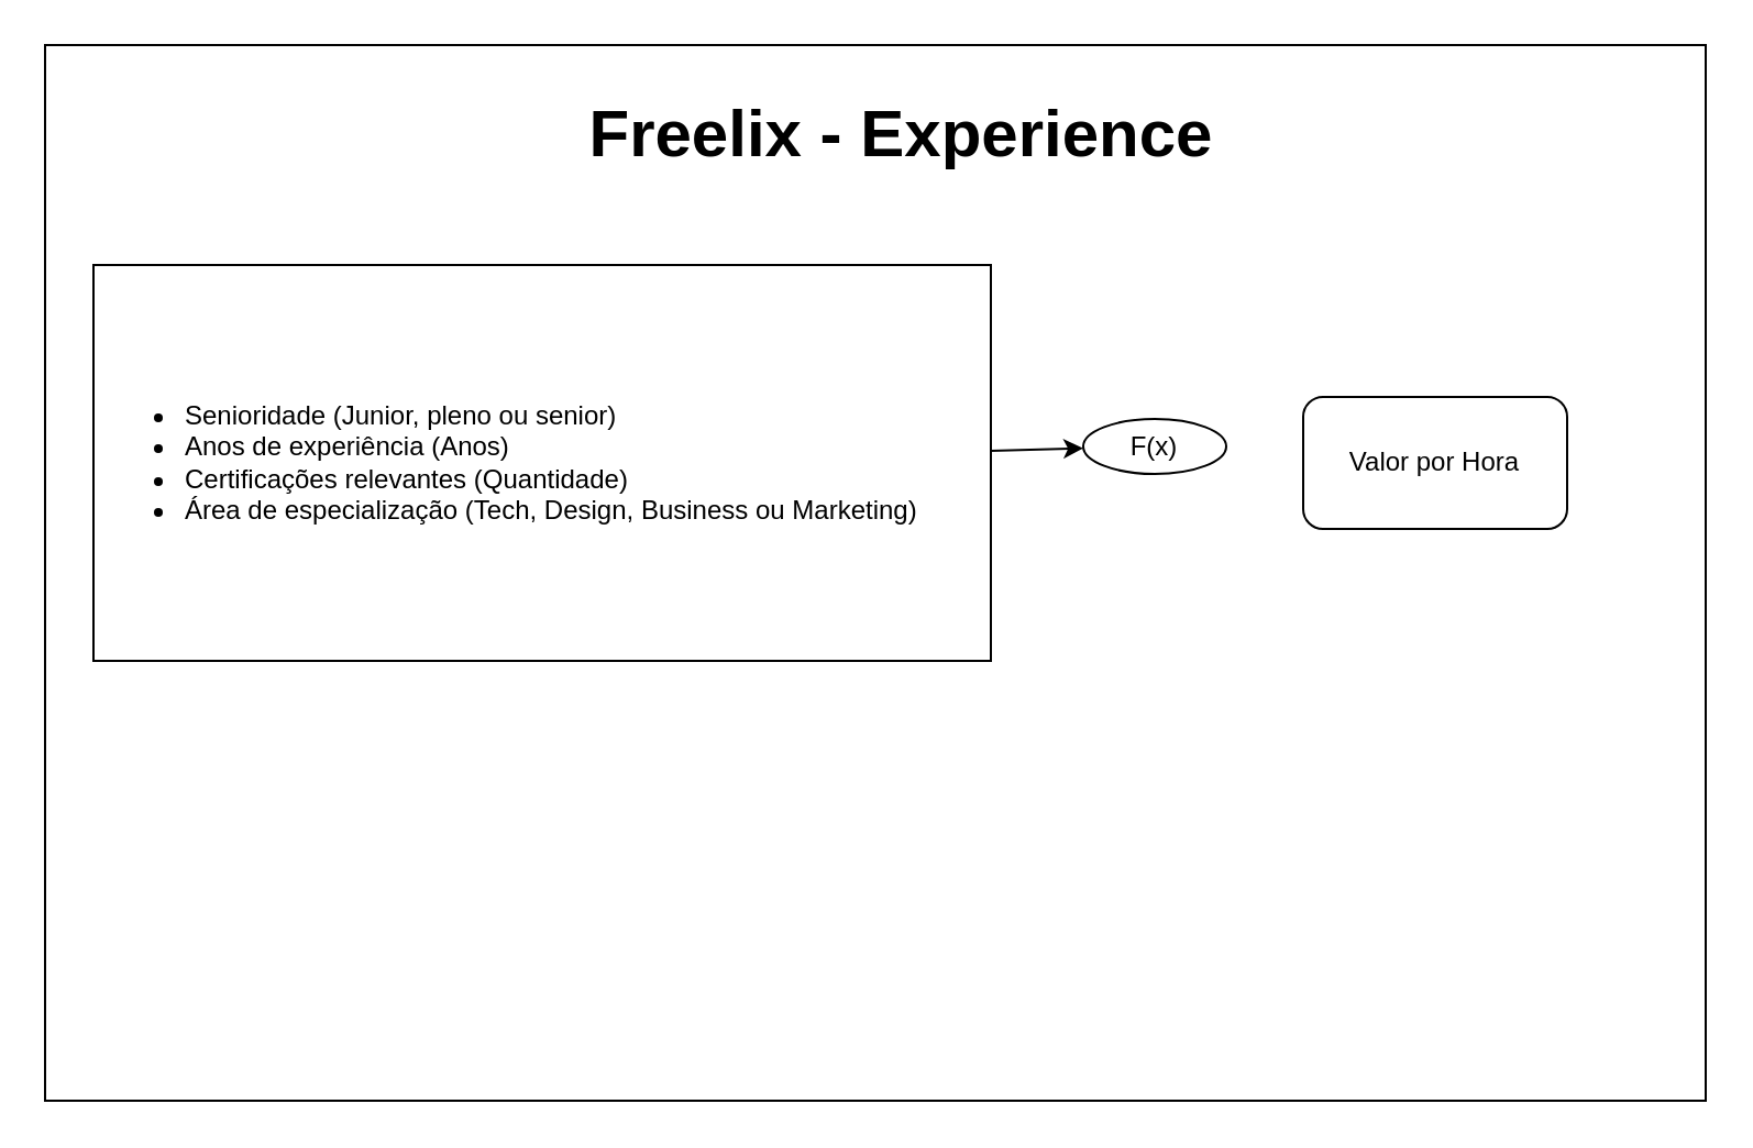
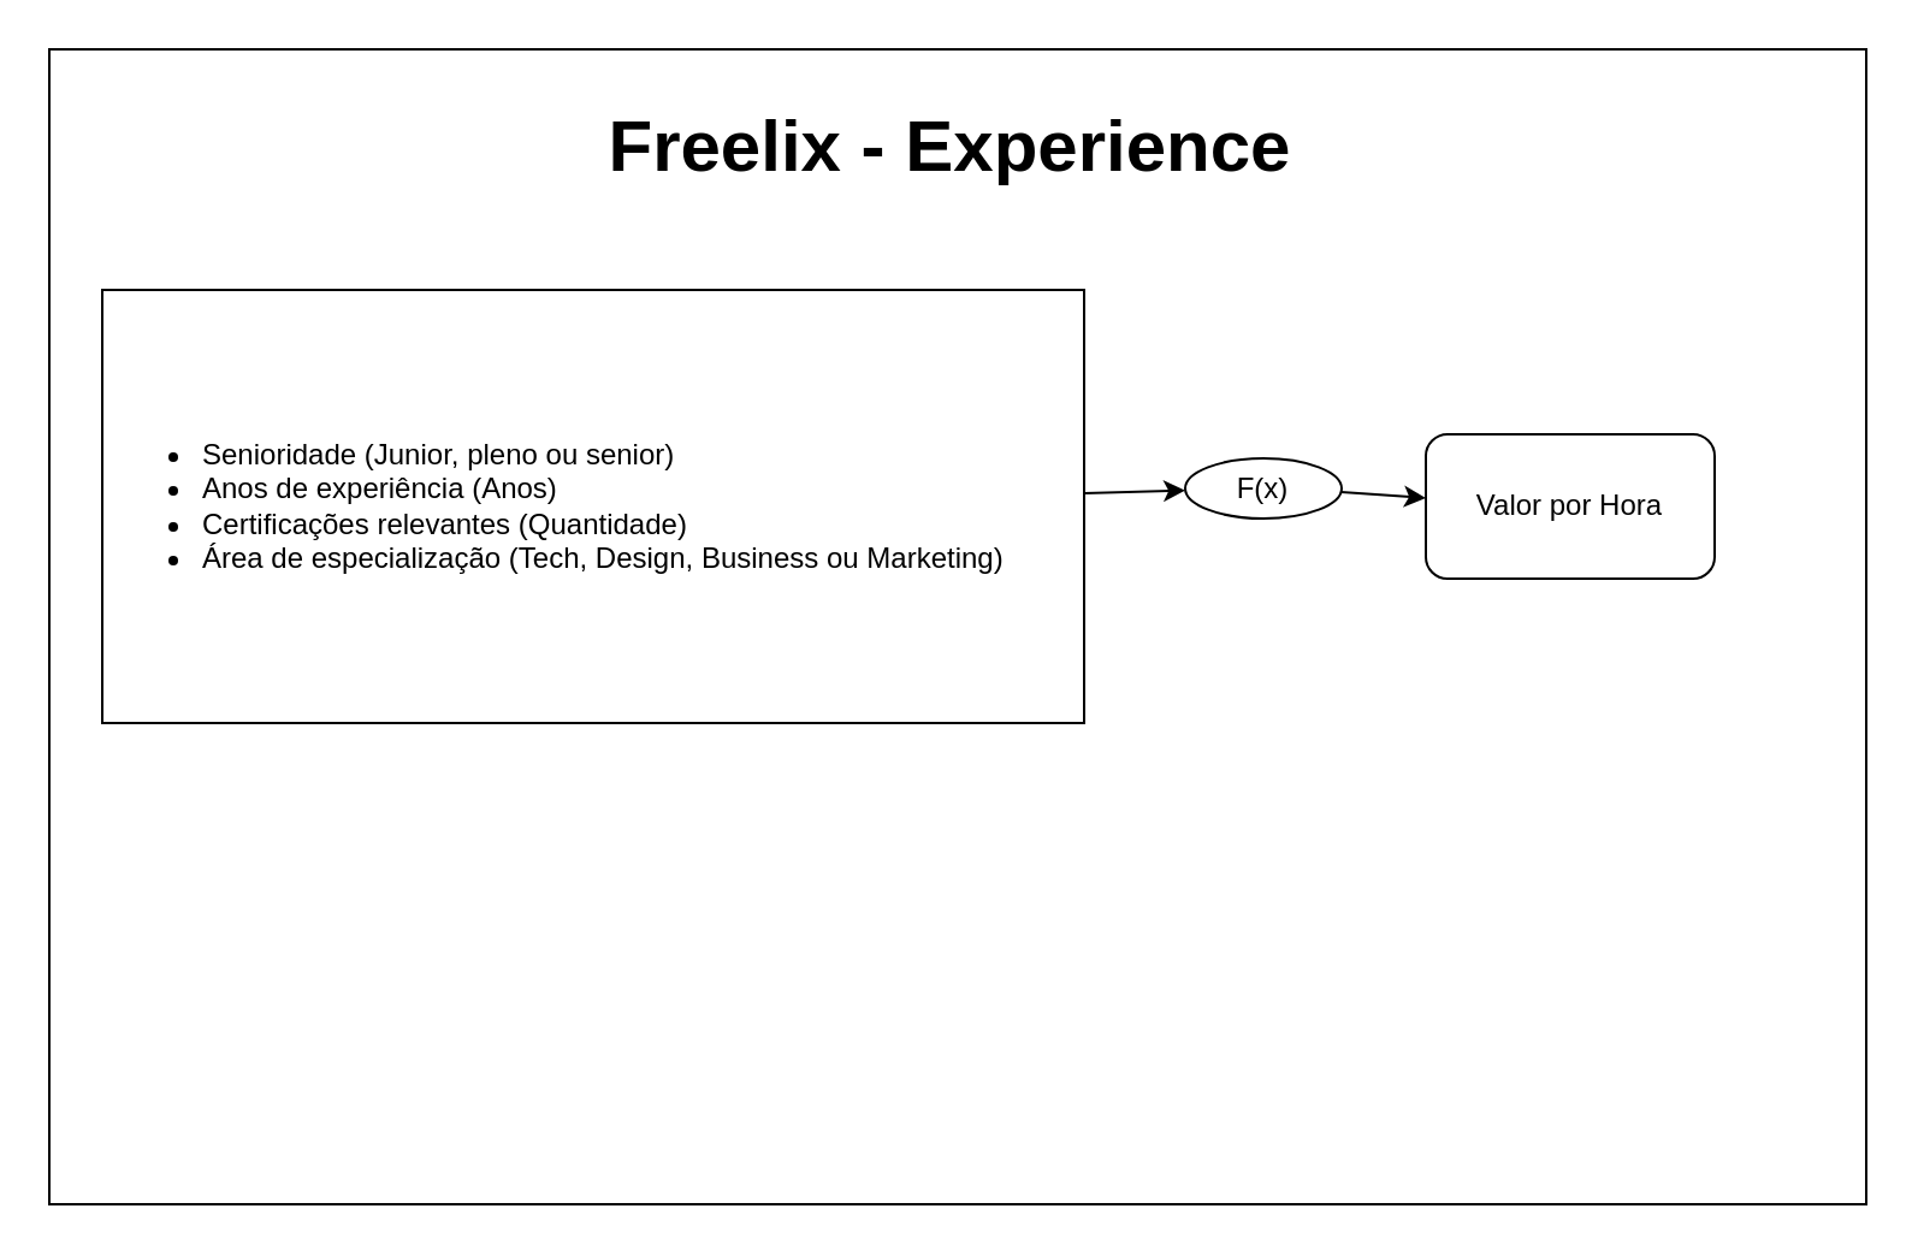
  <mxCell id="0" />
  <mxCell id="1" parent="0" />
  <mxCell id="2" value="" style="group" parent="1" vertex="1" connectable="0"><mxGeometry x="20" y="20" width="755" height="480" as="geometry" /></mxCell>
  <mxCell id="3" value="" style="rounded=0;whiteSpace=wrap;html=1;" parent="2" vertex="1"><mxGeometry width="755" height="480" as="geometry" /></mxCell>
- <mxCell id="4" value="&lt;b&gt;&lt;font style=&quot;font-size: 30px;&quot;&gt;Freelix - Experience&lt;/font&gt;&lt;/b&gt;" style="text;html=1;align=center;verticalAlign=middle;whiteSpace=wrap;rounded=0;" parent="2" vertex="1"><mxGeometry x="242" y="20" width="295" height="40" as="geometry" /></mxCell>
+ <mxCell id="4" value="&lt;b&gt;&lt;font style=&quot;font-size: 30px;&quot;&gt;Freelix - Experience&lt;/font&gt;&lt;/b&gt;" style="text;html=1;align=center;verticalAlign=middle;whiteSpace=wrap;rounded=0;" parent="2" vertex="1"><mxGeometry x="227" y="20" width="295" height="40" as="geometry" /></mxCell>
  <mxCell id="5" value="" style="edgeStyle=none;html=1;" parent="2" source="6" target="8" edge="1"><mxGeometry relative="1" as="geometry" /></mxCell>
  <mxCell id="6" value="&lt;ul&gt;&lt;li&gt;Senioridade (Junior, pleno ou senior)&lt;/li&gt;&lt;li&gt;Anos de experiência (Anos)&lt;/li&gt;&lt;li&gt;Certificações relevantes (Quantidade)&lt;/li&gt;&lt;li&gt;Área de especialização (Tech, Design, Business ou Marketing)&lt;/li&gt;&lt;/ul&gt;" style="rounded=0;whiteSpace=wrap;html=1;align=left;" parent="2" vertex="1"><mxGeometry x="22" y="100" width="408" height="180" as="geometry" /></mxCell>
+ <mxCell id="7" value="" style="edgeStyle=none;html=1;" parent="2" source="8" target="9" edge="1"><mxGeometry relative="1" as="geometry" /></mxCell>
  <mxCell id="8" value="F(x)" style="ellipse;whiteSpace=wrap;html=1;aspect=fixed;" parent="2" vertex="1"><mxGeometry x="472" y="170" width="65" height="25" as="geometry" /></mxCell>
  <mxCell id="9" value="Valor por Hora" style="whiteSpace=wrap;html=1;rounded=1;" parent="2" vertex="1"><mxGeometry x="572" y="160" width="120" height="60" as="geometry" /></mxCell>
